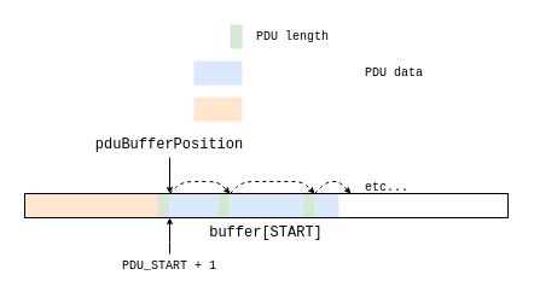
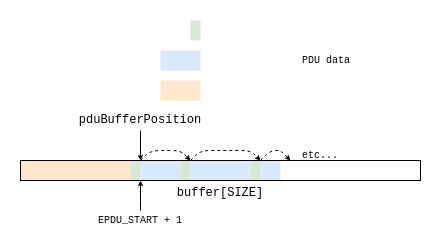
  <mxCell id="0" />
  <mxCell id="1" parent="0" />
  <mxCell id="2" value="" style="rounded=0;whiteSpace=wrap;html=1;fontFamily=Courier New;fillColor=#ffe6cc;strokeColor=none;" vertex="1" parent="1"><mxGeometry x="20" y="160" width="110" height="20" as="geometry" /></mxCell>
  <mxCell id="3" style="edgeStyle=orthogonalEdgeStyle;rounded=0;orthogonalLoop=1;jettySize=auto;html=1;exitX=0.5;exitY=1;exitDx=0;exitDy=0;fontFamily=Courier New;endSize=3;startSize=3;" edge="1" parent="1" source="4"><mxGeometry relative="1" as="geometry"><mxPoint x="140" y="160" as="targetPoint" /></mxGeometry></mxCell>
  <mxCell id="4" value="pduBufferPosition" style="text;html=1;strokeColor=none;fillColor=none;align=center;verticalAlign=middle;whiteSpace=wrap;rounded=0;fontFamily=Courier New;" vertex="1" parent="1"><mxGeometry x="75" y="110" width="130" height="20" as="geometry" /></mxCell>
  <mxCell id="5" style="edgeStyle=orthogonalEdgeStyle;rounded=0;orthogonalLoop=1;jettySize=auto;html=1;exitX=0.5;exitY=0;exitDx=0;exitDy=0;fontFamily=Courier New;fontSize=10;startSize=3;endSize=3;" edge="1" parent="1" source="6"><mxGeometry relative="1" as="geometry"><mxPoint x="140" y="180" as="targetPoint" /><Array as="points"><mxPoint x="140" y="200" /><mxPoint x="140" y="200" /></Array></mxGeometry></mxCell>
- <mxCell id="6" value="PDU_START + 1" style="text;html=1;strokeColor=none;fillColor=none;align=center;verticalAlign=middle;whiteSpace=wrap;rounded=0;fontFamily=Courier New;fontSize=10;" vertex="1" parent="1"><mxGeometry x="90" y="210" width="100" height="20" as="geometry" /></mxCell>
+ <mxCell id="6" value="EPDU_START + 1" style="text;html=1;strokeColor=none;fillColor=none;align=center;verticalAlign=middle;whiteSpace=wrap;rounded=0;fontFamily=Courier New;fontSize=10;" vertex="1" parent="1"><mxGeometry x="90" y="210" width="100" height="20" as="geometry" /></mxCell>
  <mxCell id="7" value="" style="endArrow=classic;html=1;fontFamily=Courier New;fontSize=10;endSize=3;startSize=3;dashed=1;" edge="1" parent="1"><mxGeometry width="50" height="50" relative="1" as="geometry"><mxPoint x="140" y="160" as="sourcePoint" /><mxPoint x="190" y="160" as="targetPoint" /><Array as="points"><mxPoint x="150" y="150" /><mxPoint x="180" y="150" /></Array></mxGeometry></mxCell>
  <mxCell id="8" value="" style="endArrow=classic;html=1;fontFamily=Courier New;fontSize=10;endSize=3;startSize=3;dashed=1;exitX=0;exitY=0;exitDx=0;exitDy=0;" edge="1" parent="1" source="16"><mxGeometry width="50" height="50" relative="1" as="geometry"><mxPoint x="210" y="160" as="sourcePoint" /><mxPoint x="260" y="160" as="targetPoint" /><Array as="points"><mxPoint x="200" y="150" /><mxPoint x="250" y="150" /></Array></mxGeometry></mxCell>
  <mxCell id="9" value="" style="rounded=0;whiteSpace=wrap;html=1;fontFamily=Courier New;fillColor=#d5e8d4;strokeColor=none;" vertex="1" parent="1"><mxGeometry x="130" y="160" width="10" height="20" as="geometry" /></mxCell>
  <mxCell id="10" value="" style="rounded=0;whiteSpace=wrap;html=1;fontFamily=Courier New;fillColor=#d5e8d4;strokeColor=none;" vertex="1" parent="1"><mxGeometry x="190" y="20" width="10" height="20" as="geometry" /></mxCell>
- <mxCell id="11" value="PDU length" style="text;html=1;strokeColor=none;fillColor=none;align=left;verticalAlign=middle;whiteSpace=wrap;rounded=0;fontFamily=Courier New;fontSize=10;" vertex="1" parent="1"><mxGeometry x="210" y="20" width="70" height="20" as="geometry" /></mxCell>
  <mxCell id="12" value="" style="rounded=0;whiteSpace=wrap;html=1;fillColor=#dae8fc;fontFamily=Courier New;fontSize=10;align=left;strokeColor=none;" vertex="1" parent="1"><mxGeometry x="140" y="160" width="40" height="20" as="geometry" /></mxCell>
  <mxCell id="13" value="" style="rounded=0;whiteSpace=wrap;html=1;fillColor=#dae8fc;fontFamily=Courier New;fontSize=10;align=left;strokeColor=none;" vertex="1" parent="1"><mxGeometry x="160" y="50" width="40" height="20" as="geometry" /></mxCell>
  <mxCell id="14" value="PDU data" style="text;html=1;strokeColor=none;fillColor=none;align=left;verticalAlign=middle;whiteSpace=wrap;rounded=0;fontFamily=Courier New;fontSize=10;" vertex="1" parent="1"><mxGeometry x="300" y="50" width="70" height="20" as="geometry" /></mxCell>
  <mxCell id="15" value="" style="rounded=0;whiteSpace=wrap;html=1;fontFamily=Courier New;fillColor=#d5e8d4;strokeColor=none;" vertex="1" parent="1"><mxGeometry x="180" y="160" width="10" height="20" as="geometry" /></mxCell>
  <mxCell id="16" value="" style="rounded=0;whiteSpace=wrap;html=1;fillColor=#dae8fc;fontFamily=Courier New;fontSize=10;align=left;strokeColor=none;" vertex="1" parent="1"><mxGeometry x="190" y="160" width="60" height="20" as="geometry" /></mxCell>
  <mxCell id="17" value="" style="rounded=0;whiteSpace=wrap;html=1;fontFamily=Courier New;fillColor=#d5e8d4;strokeColor=none;" vertex="1" parent="1"><mxGeometry x="250" y="160" width="10" height="20" as="geometry" /></mxCell>
  <mxCell id="18" value="" style="rounded=0;whiteSpace=wrap;html=1;fillColor=#dae8fc;fontFamily=Courier New;fontSize=10;align=left;strokeColor=none;" vertex="1" parent="1"><mxGeometry x="260" y="160" width="20" height="20" as="geometry" /></mxCell>
  <mxCell id="19" value="" style="endArrow=classic;html=1;fontFamily=Courier New;fontSize=10;endSize=3;startSize=3;dashed=1;exitX=0;exitY=0;exitDx=0;exitDy=0;" edge="1" parent="1"><mxGeometry width="50" height="50" relative="1" as="geometry"><mxPoint x="260" y="160" as="sourcePoint" /><mxPoint x="290" y="160" as="targetPoint" /><Array as="points"><mxPoint x="270" y="150" /><mxPoint x="280" y="150" /></Array></mxGeometry></mxCell>
- <mxCell id="20" value="buffer[START]" style="rounded=0;whiteSpace=wrap;html=1;fontFamily=Courier New;verticalAlign=bottom;spacing=-20;connectable=0;fillColor=none;" vertex="1" parent="1"><mxGeometry x="20" y="160" width="400" height="20" as="geometry" /></mxCell>
+ <mxCell id="20" value="buffer[SIZE]" style="rounded=0;whiteSpace=wrap;html=1;fontFamily=Courier New;verticalAlign=bottom;spacing=-20;connectable=0;fillColor=none;" vertex="1" parent="1"><mxGeometry x="20" y="160" width="400" height="20" as="geometry" /></mxCell>
  <mxCell id="21" value="" style="rounded=0;whiteSpace=wrap;html=1;fillColor=#ffe6cc;fontFamily=Courier New;fontSize=10;align=left;strokeColor=none;" vertex="1" parent="1"><mxGeometry x="160" y="80" width="40" height="20" as="geometry" /></mxCell>
  <mxCell id="22" value="etc..." style="text;html=1;strokeColor=none;fillColor=none;align=center;verticalAlign=middle;whiteSpace=wrap;rounded=0;fontFamily=Courier New;fontSize=10;" vertex="1" parent="1"><mxGeometry x="300" y="150" width="40" height="10" as="geometry" /></mxCell>
